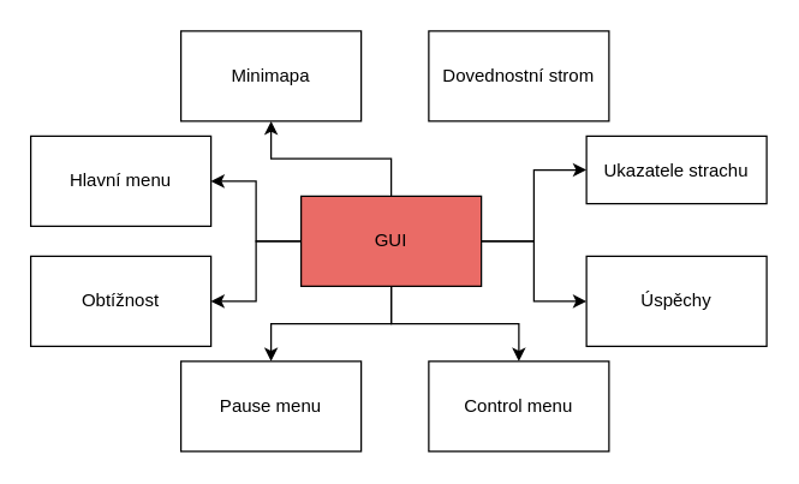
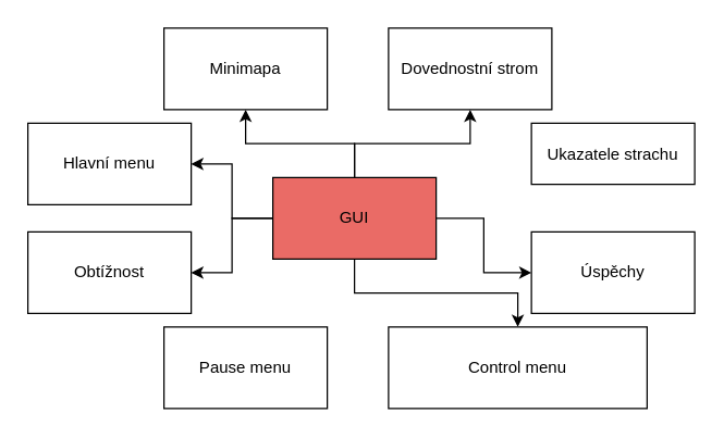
  <mxCell id="0" />
  <mxCell id="1" parent="0" />
  <mxCell id="2" style="edgeStyle=orthogonalEdgeStyle;rounded=0;orthogonalLoop=1;jettySize=auto;html=1;entryX=1;entryY=0.5;entryDx=0;entryDy=0;" parent="1" source="9" target="10" edge="1"><mxGeometry relative="1" as="geometry" /></mxCell>
  <mxCell id="3" style="edgeStyle=orthogonalEdgeStyle;rounded=0;orthogonalLoop=1;jettySize=auto;html=1;entryX=0.5;entryY=1;entryDx=0;entryDy=0;" parent="1" source="9" target="14" edge="1"><mxGeometry relative="1" as="geometry" /></mxCell>
- <mxCell id="4" style="edgeStyle=orthogonalEdgeStyle;rounded=0;orthogonalLoop=1;jettySize=auto;html=1;entryX=0;entryY=0.5;entryDx=0;entryDy=0;" parent="1" source="9" target="13" edge="1"><mxGeometry relative="1" as="geometry" /></mxCell>
  <mxCell id="5" style="edgeStyle=orthogonalEdgeStyle;rounded=0;orthogonalLoop=1;jettySize=auto;html=1;entryX=0.5;entryY=0;entryDx=0;entryDy=0;" parent="1" source="9" target="12" edge="1"><mxGeometry relative="1" as="geometry" /></mxCell>
- <mxCell id="6" style="edgeStyle=orthogonalEdgeStyle;rounded=0;orthogonalLoop=1;jettySize=auto;html=1;" parent="1" source="9" target="11" edge="1"><mxGeometry relative="1" as="geometry" /></mxCell>
+ <mxCell id="6" style="edgeStyle=orthogonalEdgeStyle;rounded=0;orthogonalLoop=1;jettySize=auto;html=1;entryX=0.5;entryY=1;entryDx=0;entryDy=0;" parent="1" source="9" target="15" edge="1"><mxGeometry relative="1" as="geometry" /></mxCell>
  <mxCell id="7" style="edgeStyle=orthogonalEdgeStyle;rounded=0;orthogonalLoop=1;jettySize=auto;html=1;entryX=0;entryY=0.5;entryDx=0;entryDy=0;" edge="1" parent="1" source="9" target="16"><mxGeometry relative="1" as="geometry" /></mxCell>
  <mxCell id="8" style="edgeStyle=orthogonalEdgeStyle;rounded=0;orthogonalLoop=1;jettySize=auto;html=1;entryX=1;entryY=0.5;entryDx=0;entryDy=0;" edge="1" parent="1" source="9" target="17"><mxGeometry relative="1" as="geometry" /></mxCell>
  <mxCell id="9" value="GUI" style="rounded=0;whiteSpace=wrap;html=1;fillColor=#EA6B66;" parent="1" vertex="1"><mxGeometry x="200" y="130" width="120" height="60" as="geometry" /></mxCell>
  <mxCell id="10" value="Hlavní menu" style="rounded=0;whiteSpace=wrap;html=1;" parent="1" vertex="1"><mxGeometry x="20" y="90" width="120" height="60" as="geometry" /></mxCell>
  <mxCell id="11" value="Pause menu" style="rounded=0;whiteSpace=wrap;html=1;" parent="1" vertex="1"><mxGeometry x="120" y="240" width="120" height="60" as="geometry" /></mxCell>
- <mxCell id="12" value="Control menu" style="rounded=0;whiteSpace=wrap;html=1;" parent="1" vertex="1"><mxGeometry x="285" y="240" width="120" height="60" as="geometry" /></mxCell>
+ <mxCell id="12" value="Control menu" style="rounded=0;whiteSpace=wrap;html=1;" parent="1" vertex="1"><mxGeometry x="285" y="240" width="190" height="60" as="geometry" /></mxCell>
  <mxCell id="13" value="Ukazatele strachu" style="rounded=0;whiteSpace=wrap;html=1;" parent="1" vertex="1"><mxGeometry x="390" y="90" width="120" height="45" as="geometry" /></mxCell>
  <mxCell id="14" value="Minimapa" style="rounded=0;whiteSpace=wrap;html=1;" parent="1" vertex="1"><mxGeometry x="120" y="20" width="120" height="60" as="geometry" /></mxCell>
  <mxCell id="15" value="Dovednostní strom" style="rounded=0;whiteSpace=wrap;html=1;" parent="1" vertex="1"><mxGeometry x="285" y="20" width="120" height="60" as="geometry" /></mxCell>
  <mxCell id="16" value="Úspěchy" style="rounded=0;whiteSpace=wrap;html=1;" vertex="1" parent="1"><mxGeometry x="390" y="170" width="120" height="60" as="geometry" /></mxCell>
  <mxCell id="17" value="Obtížnost" style="rounded=0;whiteSpace=wrap;html=1;" vertex="1" parent="1"><mxGeometry x="20" y="170" width="120" height="60" as="geometry" /></mxCell>
